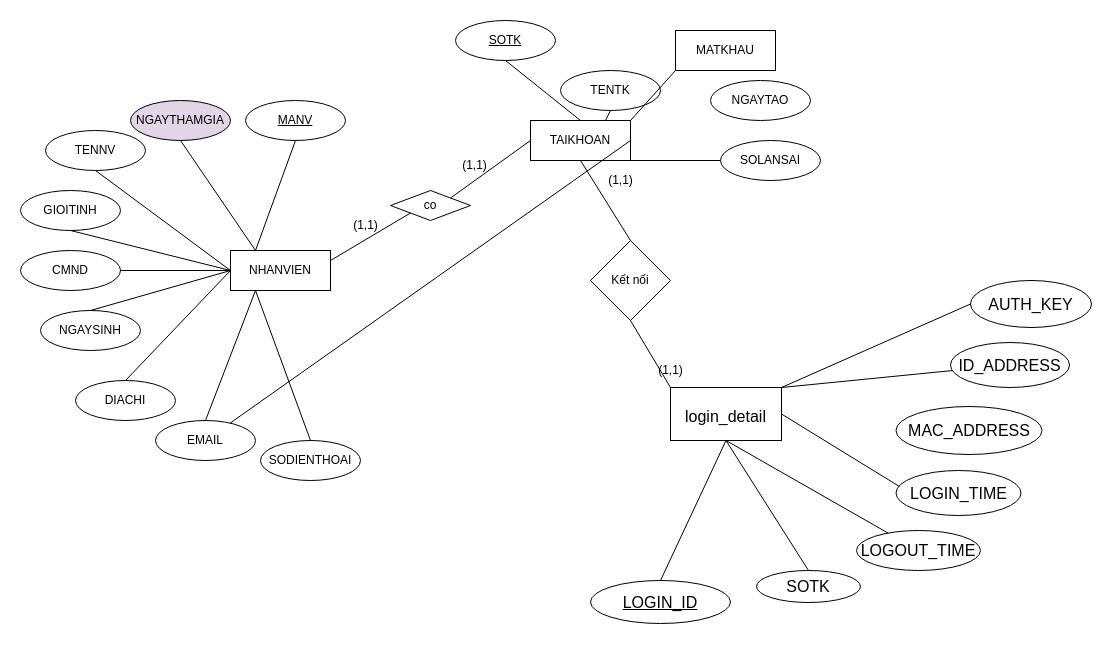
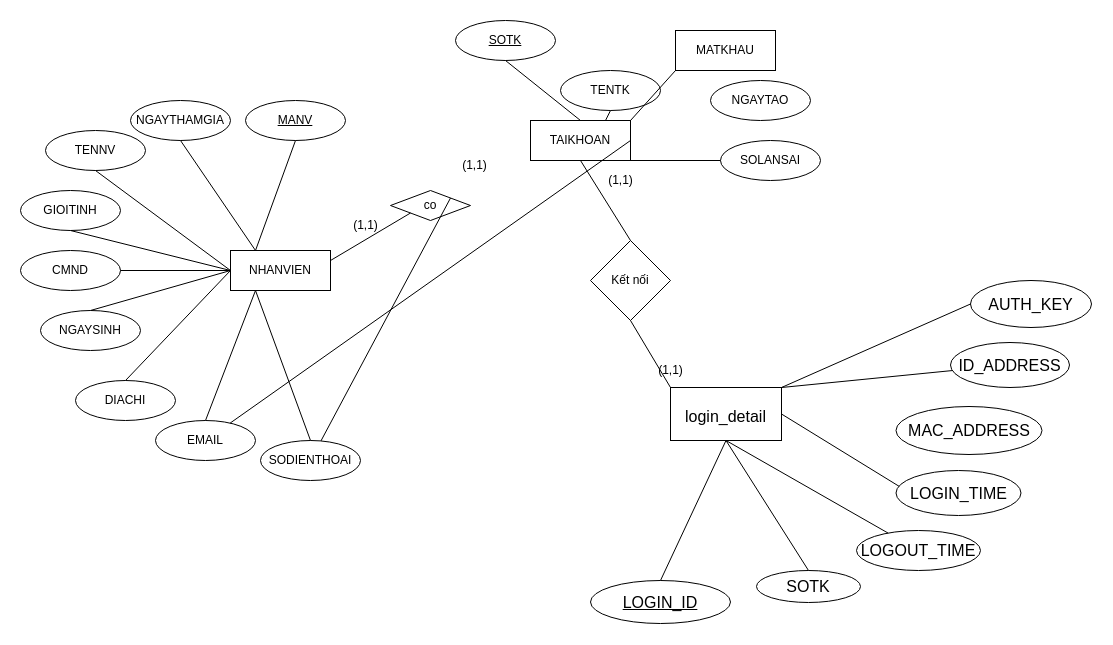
  <mxCell id="0" />
  <mxCell id="1" parent="0" />
  <mxCell id="2" value="NHANVIEN" style="whiteSpace=wrap;html=1;align=center;" parent="1" vertex="1"><mxGeometry x="230" y="250" width="100" height="40" as="geometry" /></mxCell>
  <mxCell id="3" value="MANV" style="ellipse;whiteSpace=wrap;html=1;align=center;fontStyle=4;" parent="1" vertex="1"><mxGeometry x="245" y="100" width="100" height="40" as="geometry" /></mxCell>
  <mxCell id="4" value="TENNV" style="ellipse;whiteSpace=wrap;html=1;align=center;" parent="1" vertex="1"><mxGeometry x="45" y="130" width="100" height="40" as="geometry" /></mxCell>
  <mxCell id="5" value="GIOITINH" style="ellipse;whiteSpace=wrap;html=1;align=center;" parent="1" vertex="1"><mxGeometry x="20" y="190" width="100" height="40" as="geometry" /></mxCell>
  <mxCell id="6" value="CMND" style="ellipse;whiteSpace=wrap;html=1;align=center;" parent="1" vertex="1"><mxGeometry x="20" y="250" width="100" height="40" as="geometry" /></mxCell>
  <mxCell id="7" value="NGAYSINH" style="ellipse;whiteSpace=wrap;html=1;align=center;" parent="1" vertex="1"><mxGeometry x="40" y="310" width="100" height="40" as="geometry" /></mxCell>
  <mxCell id="8" value="SODIENTHOAI" style="ellipse;whiteSpace=wrap;html=1;align=center;" parent="1" vertex="1"><mxGeometry x="260" y="440" width="100" height="40" as="geometry" /></mxCell>
  <mxCell id="9" value="EMAIL" style="ellipse;whiteSpace=wrap;html=1;align=center;" parent="1" vertex="1"><mxGeometry x="155" y="420" width="100" height="40" as="geometry" /></mxCell>
  <mxCell id="10" value="DIACHI" style="ellipse;whiteSpace=wrap;html=1;align=center;" parent="1" vertex="1"><mxGeometry x="75" y="380" width="100" height="40" as="geometry" /></mxCell>
- <mxCell id="11" value="NGAYTHAMGIA" style="ellipse;whiteSpace=wrap;html=1;align=center;fillColor=#e1d5e7;" parent="1" vertex="1"><mxGeometry x="130" y="100" width="100" height="40" as="geometry" /></mxCell>
+ <mxCell id="11" value="NGAYTHAMGIA" style="ellipse;whiteSpace=wrap;html=1;align=center;" parent="1" vertex="1"><mxGeometry x="130" y="100" width="100" height="40" as="geometry" /></mxCell>
  <mxCell id="12" value="" style="endArrow=none;html=1;rounded=0;strokeColor=#000000;exitX=0.25;exitY=0;exitDx=0;exitDy=0;entryX=0.5;entryY=1;entryDx=0;entryDy=0;" parent="1" source="2" target="3" edge="1"><mxGeometry width="50" height="50" relative="1" as="geometry"><mxPoint x="370" y="260" as="sourcePoint" /><mxPoint x="420" y="210" as="targetPoint" /></mxGeometry></mxCell>
  <mxCell id="13" value="" style="endArrow=none;html=1;rounded=0;strokeColor=#000000;exitX=0.25;exitY=0;exitDx=0;exitDy=0;entryX=0.5;entryY=1;entryDx=0;entryDy=0;" parent="1" source="2" target="11" edge="1"><mxGeometry width="50" height="50" relative="1" as="geometry"><mxPoint x="370" y="260" as="sourcePoint" /><mxPoint x="420" y="210" as="targetPoint" /></mxGeometry></mxCell>
  <mxCell id="14" value="" style="endArrow=none;html=1;rounded=0;strokeColor=#000000;exitX=0;exitY=0.5;exitDx=0;exitDy=0;entryX=0.5;entryY=1;entryDx=0;entryDy=0;" parent="1" source="2" target="4" edge="1"><mxGeometry width="50" height="50" relative="1" as="geometry"><mxPoint x="370" y="260" as="sourcePoint" /><mxPoint x="420" y="210" as="targetPoint" /></mxGeometry></mxCell>
  <mxCell id="15" value="" style="endArrow=none;html=1;rounded=0;strokeColor=#000000;exitX=0;exitY=0.5;exitDx=0;exitDy=0;entryX=0.5;entryY=1;entryDx=0;entryDy=0;" parent="1" source="2" target="5" edge="1"><mxGeometry width="50" height="50" relative="1" as="geometry"><mxPoint x="370" y="260" as="sourcePoint" /><mxPoint x="420" y="210" as="targetPoint" /></mxGeometry></mxCell>
  <mxCell id="16" value="" style="endArrow=none;html=1;rounded=0;strokeColor=#000000;exitX=0;exitY=0.5;exitDx=0;exitDy=0;entryX=1;entryY=0.5;entryDx=0;entryDy=0;" parent="1" source="2" target="6" edge="1"><mxGeometry width="50" height="50" relative="1" as="geometry"><mxPoint x="370" y="260" as="sourcePoint" /><mxPoint x="420" y="210" as="targetPoint" /></mxGeometry></mxCell>
  <mxCell id="17" value="" style="endArrow=none;html=1;rounded=0;strokeColor=#000000;entryX=0.5;entryY=0;entryDx=0;entryDy=0;" parent="1" target="7" edge="1"><mxGeometry width="50" height="50" relative="1" as="geometry"><mxPoint x="230" y="270" as="sourcePoint" /><mxPoint x="420" y="210" as="targetPoint" /></mxGeometry></mxCell>
  <mxCell id="18" value="" style="endArrow=none;html=1;rounded=0;strokeColor=#000000;exitX=0;exitY=0.5;exitDx=0;exitDy=0;entryX=0.5;entryY=0;entryDx=0;entryDy=0;" parent="1" source="2" target="10" edge="1"><mxGeometry width="50" height="50" relative="1" as="geometry"><mxPoint x="370" y="260" as="sourcePoint" /><mxPoint x="420" y="210" as="targetPoint" /></mxGeometry></mxCell>
  <mxCell id="19" value="" style="endArrow=none;html=1;rounded=0;strokeColor=#000000;exitX=0.25;exitY=1;exitDx=0;exitDy=0;entryX=0.5;entryY=0;entryDx=0;entryDy=0;" parent="1" source="2" target="9" edge="1"><mxGeometry width="50" height="50" relative="1" as="geometry"><mxPoint x="370" y="260" as="sourcePoint" /><mxPoint x="420" y="210" as="targetPoint" /></mxGeometry></mxCell>
  <mxCell id="20" value="" style="endArrow=none;html=1;rounded=0;strokeColor=#000000;exitX=0.25;exitY=1;exitDx=0;exitDy=0;entryX=0.5;entryY=0;entryDx=0;entryDy=0;" parent="1" source="2" target="8" edge="1"><mxGeometry width="50" height="50" relative="1" as="geometry"><mxPoint x="370" y="260" as="sourcePoint" /><mxPoint x="420" y="210" as="targetPoint" /></mxGeometry></mxCell>
  <mxCell id="21" value="TAIKHOAN" style="whiteSpace=wrap;html=1;align=center;" parent="1" vertex="1"><mxGeometry x="530" y="120" width="100" height="40" as="geometry" /></mxCell>
  <mxCell id="22" value="SOTK" style="ellipse;whiteSpace=wrap;html=1;align=center;fontStyle=4;" parent="1" vertex="1"><mxGeometry x="455" y="20" width="100" height="40" as="geometry" /></mxCell>
  <mxCell id="23" value="TENTK" style="ellipse;whiteSpace=wrap;html=1;align=center;" parent="1" vertex="1"><mxGeometry x="560" y="70" width="100" height="40" as="geometry" /></mxCell>
  <mxCell id="24" value="MATKHAU" style="whiteSpace=wrap;html=1;align=center;rounded=0;" parent="1" vertex="1"><mxGeometry x="675" y="30" width="100" height="40" as="geometry" /></mxCell>
  <mxCell id="25" value="NGAYTAO" style="ellipse;whiteSpace=wrap;html=1;align=center;" parent="1" vertex="1"><mxGeometry x="710" y="80" width="100" height="40" as="geometry" /></mxCell>
  <mxCell id="26" value="SOLANSAI" style="ellipse;whiteSpace=wrap;html=1;align=center;" parent="1" vertex="1"><mxGeometry x="720" y="140" width="100" height="40" as="geometry" /></mxCell>
  <mxCell id="27" value="" style="endArrow=none;html=1;rounded=0;strokeColor=#000000;exitX=0.5;exitY=1;exitDx=0;exitDy=0;entryX=0.5;entryY=0;entryDx=0;entryDy=0;" parent="1" source="22" target="21" edge="1"><mxGeometry relative="1" as="geometry"><mxPoint x="420" y="240" as="sourcePoint" /><mxPoint x="580" y="240" as="targetPoint" /></mxGeometry></mxCell>
  <mxCell id="28" value="" style="endArrow=none;html=1;rounded=0;strokeColor=#000000;exitX=0.5;exitY=1;exitDx=0;exitDy=0;entryX=0.75;entryY=0;entryDx=0;entryDy=0;" parent="1" source="23" target="21" edge="1"><mxGeometry relative="1" as="geometry"><mxPoint x="420" y="240" as="sourcePoint" /><mxPoint x="580" y="240" as="targetPoint" /></mxGeometry></mxCell>
  <mxCell id="29" value="" style="endArrow=none;html=1;rounded=0;strokeColor=#000000;exitX=0;exitY=1;exitDx=0;exitDy=0;entryX=1;entryY=0;entryDx=0;entryDy=0;" parent="1" source="24" target="21" edge="1"><mxGeometry relative="1" as="geometry"><mxPoint x="420" y="240" as="sourcePoint" /><mxPoint x="580" y="240" as="targetPoint" /></mxGeometry></mxCell>
  <mxCell id="30" value="" style="endArrow=none;html=1;rounded=0;strokeColor=#000000;exitX=1;exitY=0.5;exitDx=0;exitDy=0;" parent="1" source="21" target="9" edge="1"><mxGeometry relative="1" as="geometry"><mxPoint x="420" y="240" as="sourcePoint" /><mxPoint x="580" y="240" as="targetPoint" /></mxGeometry></mxCell>
  <mxCell id="31" value="" style="endArrow=none;html=1;rounded=0;strokeColor=#000000;exitX=0;exitY=0.5;exitDx=0;exitDy=0;entryX=1;entryY=1;entryDx=0;entryDy=0;" parent="1" source="26" target="21" edge="1"><mxGeometry relative="1" as="geometry"><mxPoint x="420" y="240" as="sourcePoint" /><mxPoint x="580" y="240" as="targetPoint" /></mxGeometry></mxCell>
  <mxCell id="32" value="co" style="shape=rhombus;perimeter=rhombusPerimeter;whiteSpace=wrap;html=1;align=center;" parent="1" vertex="1"><mxGeometry x="390" y="190" width="80" height="30" as="geometry" /></mxCell>
  <mxCell id="33" value="" style="endArrow=none;html=1;rounded=0;strokeColor=#000000;exitX=1;exitY=0.25;exitDx=0;exitDy=0;entryX=0;entryY=1;entryDx=0;entryDy=0;" parent="1" source="2" target="32" edge="1"><mxGeometry relative="1" as="geometry"><mxPoint x="420" y="240" as="sourcePoint" /><mxPoint x="580" y="240" as="targetPoint" /></mxGeometry></mxCell>
- <mxCell id="34" value="" style="endArrow=none;html=1;rounded=0;strokeColor=#000000;exitX=1;exitY=0;exitDx=0;exitDy=0;entryX=0;entryY=0.5;entryDx=0;entryDy=0;" parent="1" source="32" target="21" edge="1"><mxGeometry relative="1" as="geometry"><mxPoint x="420" y="240" as="sourcePoint" /><mxPoint x="580" y="240" as="targetPoint" /></mxGeometry></mxCell>
+ <mxCell id="34" value="" style="endArrow=none;html=1;rounded=0;strokeColor=#000000;exitX=1;exitY=0;exitDx=0;exitDy=0;" parent="1" source="32" target="8" edge="1"><mxGeometry relative="1" as="geometry"><mxPoint x="420" y="240" as="sourcePoint" /><mxPoint x="580" y="240" as="targetPoint" /></mxGeometry></mxCell>
  <mxCell id="35" value="(1,1)" style="text;html=1;align=center;verticalAlign=middle;resizable=0;points=[];autosize=1;strokeColor=none;fillColor=none;" parent="1" vertex="1"><mxGeometry x="340" y="210" width="50" height="30" as="geometry" /></mxCell>
  <mxCell id="36" value="(1,1)" style="text;html=1;align=center;verticalAlign=middle;resizable=0;points=[];autosize=1;strokeColor=none;fillColor=none;" parent="1" vertex="1"><mxGeometry x="449" y="150" width="50" height="30" as="geometry" /></mxCell>
  <mxCell id="37" value="&lt;font style=&quot;font-size: 16px;&quot;&gt;login_detail&lt;/font&gt;" style="rounded=0;whiteSpace=wrap;html=1;fontSize=20;" vertex="1" parent="1"><mxGeometry x="670" y="387" width="111" height="53" as="geometry" /></mxCell>
  <mxCell id="38" value="&lt;u&gt;LOGIN_ID&lt;/u&gt;" style="ellipse;whiteSpace=wrap;html=1;fontSize=16;" vertex="1" parent="1"><mxGeometry x="590" y="580" width="140" height="43" as="geometry" /></mxCell>
  <mxCell id="39" value="" style="endArrow=none;html=1;rounded=0;fontSize=16;entryX=0.5;entryY=0;entryDx=0;entryDy=0;exitX=0.5;exitY=1;exitDx=0;exitDy=0;" edge="1" parent="1" source="37" target="38"><mxGeometry width="50" height="50" relative="1" as="geometry"><mxPoint x="248" y="240" as="sourcePoint" /><mxPoint x="298" y="190" as="targetPoint" /></mxGeometry></mxCell>
  <mxCell id="40" value="AUTH_KEY" style="ellipse;whiteSpace=wrap;html=1;fontSize=16;" vertex="1" parent="1"><mxGeometry x="970" y="280" width="121" height="47" as="geometry" /></mxCell>
  <mxCell id="41" value="" style="endArrow=none;html=1;rounded=0;fontSize=16;entryX=0;entryY=0.5;entryDx=0;entryDy=0;exitX=1;exitY=0;exitDx=0;exitDy=0;" edge="1" parent="1" source="37" target="40"><mxGeometry width="50" height="50" relative="1" as="geometry"><mxPoint x="248" y="240" as="sourcePoint" /><mxPoint x="298" y="190" as="targetPoint" /></mxGeometry></mxCell>
  <mxCell id="42" value="ID_ADDRESS" style="ellipse;whiteSpace=wrap;html=1;fontSize=16;" vertex="1" parent="1"><mxGeometry x="950" y="342" width="119" height="45" as="geometry" /></mxCell>
  <mxCell id="43" value="" style="endArrow=none;html=1;rounded=0;fontSize=16;exitX=1;exitY=0;exitDx=0;exitDy=0;" edge="1" parent="1" source="37" target="42"><mxGeometry width="50" height="50" relative="1" as="geometry"><mxPoint x="248" y="240" as="sourcePoint" /><mxPoint x="298" y="190" as="targetPoint" /></mxGeometry></mxCell>
  <mxCell id="44" value="MAC_ADDRESS" style="ellipse;whiteSpace=wrap;html=1;fontSize=16;" vertex="1" parent="1"><mxGeometry x="895.5" y="406" width="146" height="48" as="geometry" /></mxCell>
  <mxCell id="45" value="LOGIN_TIME" style="ellipse;whiteSpace=wrap;html=1;fontSize=16;" vertex="1" parent="1"><mxGeometry x="895.5" y="470" width="125" height="45" as="geometry" /></mxCell>
  <mxCell id="46" value="" style="endArrow=none;html=1;rounded=0;fontSize=16;entryX=0.025;entryY=0.352;entryDx=0;entryDy=0;entryPerimeter=0;exitX=1;exitY=0.5;exitDx=0;exitDy=0;" edge="1" parent="1" source="37" target="45"><mxGeometry width="50" height="50" relative="1" as="geometry"><mxPoint x="773" y="416" as="sourcePoint" /><mxPoint x="298" y="190" as="targetPoint" /></mxGeometry></mxCell>
  <mxCell id="47" value="LOGOUT_TIME" style="ellipse;whiteSpace=wrap;html=1;fontSize=16;" vertex="1" parent="1"><mxGeometry x="856" y="530" width="124" height="40" as="geometry" /></mxCell>
  <mxCell id="48" value="" style="endArrow=none;html=1;rounded=0;fontSize=16;exitX=0.5;exitY=1;exitDx=0;exitDy=0;" edge="1" parent="1" source="37" target="47"><mxGeometry width="50" height="50" relative="1" as="geometry"><mxPoint x="248" y="240" as="sourcePoint" /><mxPoint x="298" y="190" as="targetPoint" /></mxGeometry></mxCell>
  <mxCell id="49" value="SOTK" style="ellipse;whiteSpace=wrap;html=1;fontSize=16;" vertex="1" parent="1"><mxGeometry x="756" y="570" width="104" height="32" as="geometry" /></mxCell>
  <mxCell id="50" value="" style="endArrow=none;html=1;rounded=0;fontSize=16;entryX=0.5;entryY=0;entryDx=0;entryDy=0;exitX=0.5;exitY=1;exitDx=0;exitDy=0;" edge="1" parent="1" source="37" target="49"><mxGeometry width="50" height="50" relative="1" as="geometry"><mxPoint x="248" y="240" as="sourcePoint" /><mxPoint x="298" y="190" as="targetPoint" /></mxGeometry></mxCell>
  <mxCell id="51" value="Kết nối" style="rhombus;whiteSpace=wrap;html=1;" vertex="1" parent="1"><mxGeometry x="590" y="240" width="80" height="80" as="geometry" /></mxCell>
  <mxCell id="52" value="" style="endArrow=none;html=1;rounded=0;exitX=0.5;exitY=0;exitDx=0;exitDy=0;entryX=0.5;entryY=1;entryDx=0;entryDy=0;" edge="1" parent="1" source="51" target="21"><mxGeometry width="50" height="50" relative="1" as="geometry"><mxPoint x="790" y="310" as="sourcePoint" /><mxPoint x="840" y="260" as="targetPoint" /></mxGeometry></mxCell>
  <mxCell id="53" value="" style="endArrow=none;html=1;rounded=0;exitX=0.5;exitY=1;exitDx=0;exitDy=0;entryX=0;entryY=0;entryDx=0;entryDy=0;" edge="1" parent="1" source="51" target="37"><mxGeometry width="50" height="50" relative="1" as="geometry"><mxPoint x="790" y="310" as="sourcePoint" /><mxPoint x="840" y="260" as="targetPoint" /></mxGeometry></mxCell>
  <mxCell id="54" value="(1,1)" style="text;html=1;align=center;verticalAlign=middle;resizable=0;points=[];autosize=1;strokeColor=none;fillColor=none;" vertex="1" parent="1"><mxGeometry x="595" y="165" width="50" height="30" as="geometry" /></mxCell>
  <mxCell id="55" value="(1,1)" style="text;html=1;align=center;verticalAlign=middle;resizable=0;points=[];autosize=1;strokeColor=none;fillColor=none;" vertex="1" parent="1"><mxGeometry x="645" y="355" width="50" height="30" as="geometry" /></mxCell>
